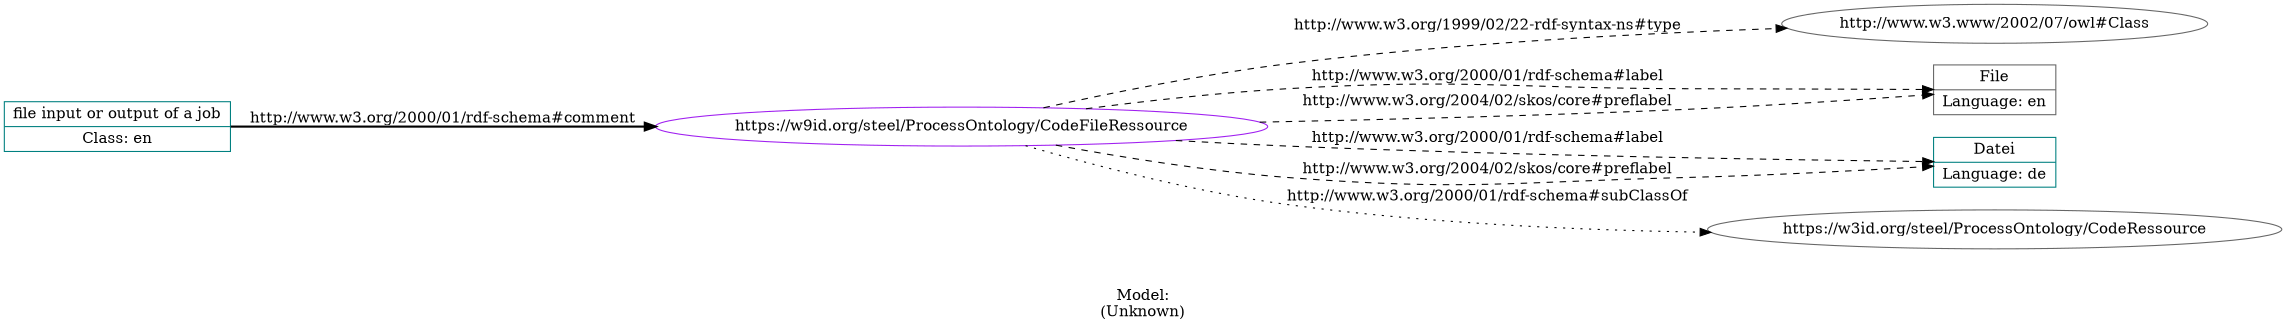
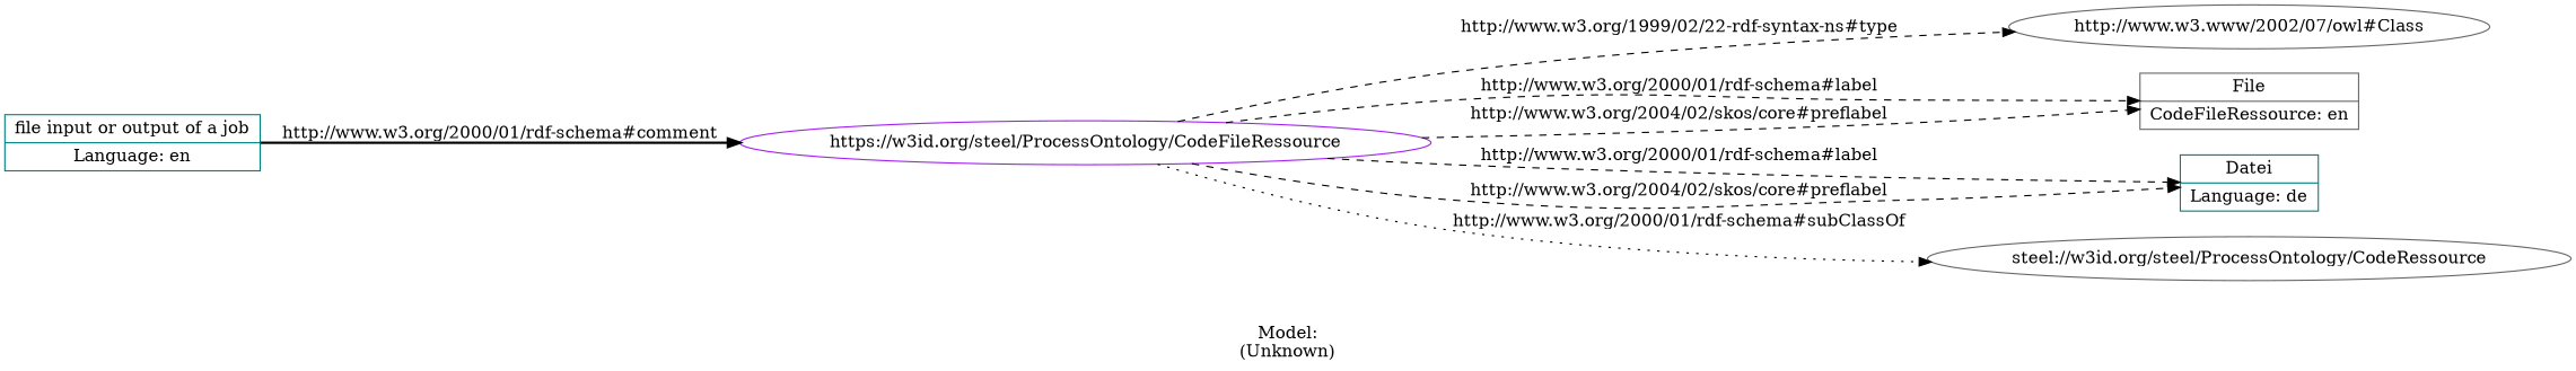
  digraph {
    label="\n\nModel:\n(Unknown)"
    rankdir=LR
    node [color=gray40 shape=ellipse]
    edge [style=dashed]
-   n1 [color=purple label="https://w9id.org/steel/ProcessOntology/CodeFileRessource"]
+   n1 [color=purple label="https://w3id.org/steel/ProcessOntology/CodeFileRessource"]
    n2 [label="http://www.w3.www/2002/07/owl#Class"]
-   n3 [label="File|Language: en" shape=record]
+   n3 [label="File|CodeFileRessource: en" shape=record]
    n4 [color=teal label="Datei|Language: de" shape=record]
-   n5 [label="https://w3id.org/steel/ProcessOntology/CodeRessource"]
-   n6 [color=teal label="file input or output of a job|Class: en" shape=record]
+   n5 [label="steel://w3id.org/steel/ProcessOntology/CodeRessource"]
+   n6 [color=teal label="file input or output of a job|Language: en" shape=record]
    n1 -> n2 [label="http://www.w3.org/1999/02/22-rdf-syntax-ns#type"]
    n1 -> n3 [label="http://www.w3.org/2000/01/rdf-schema#label"]
    n1 -> n3 [label="http://www.w3.org/2004/02/skos/core#preflabel"]
    n1 -> n4 [label="http://www.w3.org/2000/01/rdf-schema#label"]
    n1 -> n4 [label="http://www.w3.org/2004/02/skos/core#preflabel"]
    n1 -> n5 [label="http://www.w3.org/2000/01/rdf-schema#subClassOf" style=dotted]
    n6 -> n1 [label="http://www.w3.org/2000/01/rdf-schema#comment" style=bold]
  }
